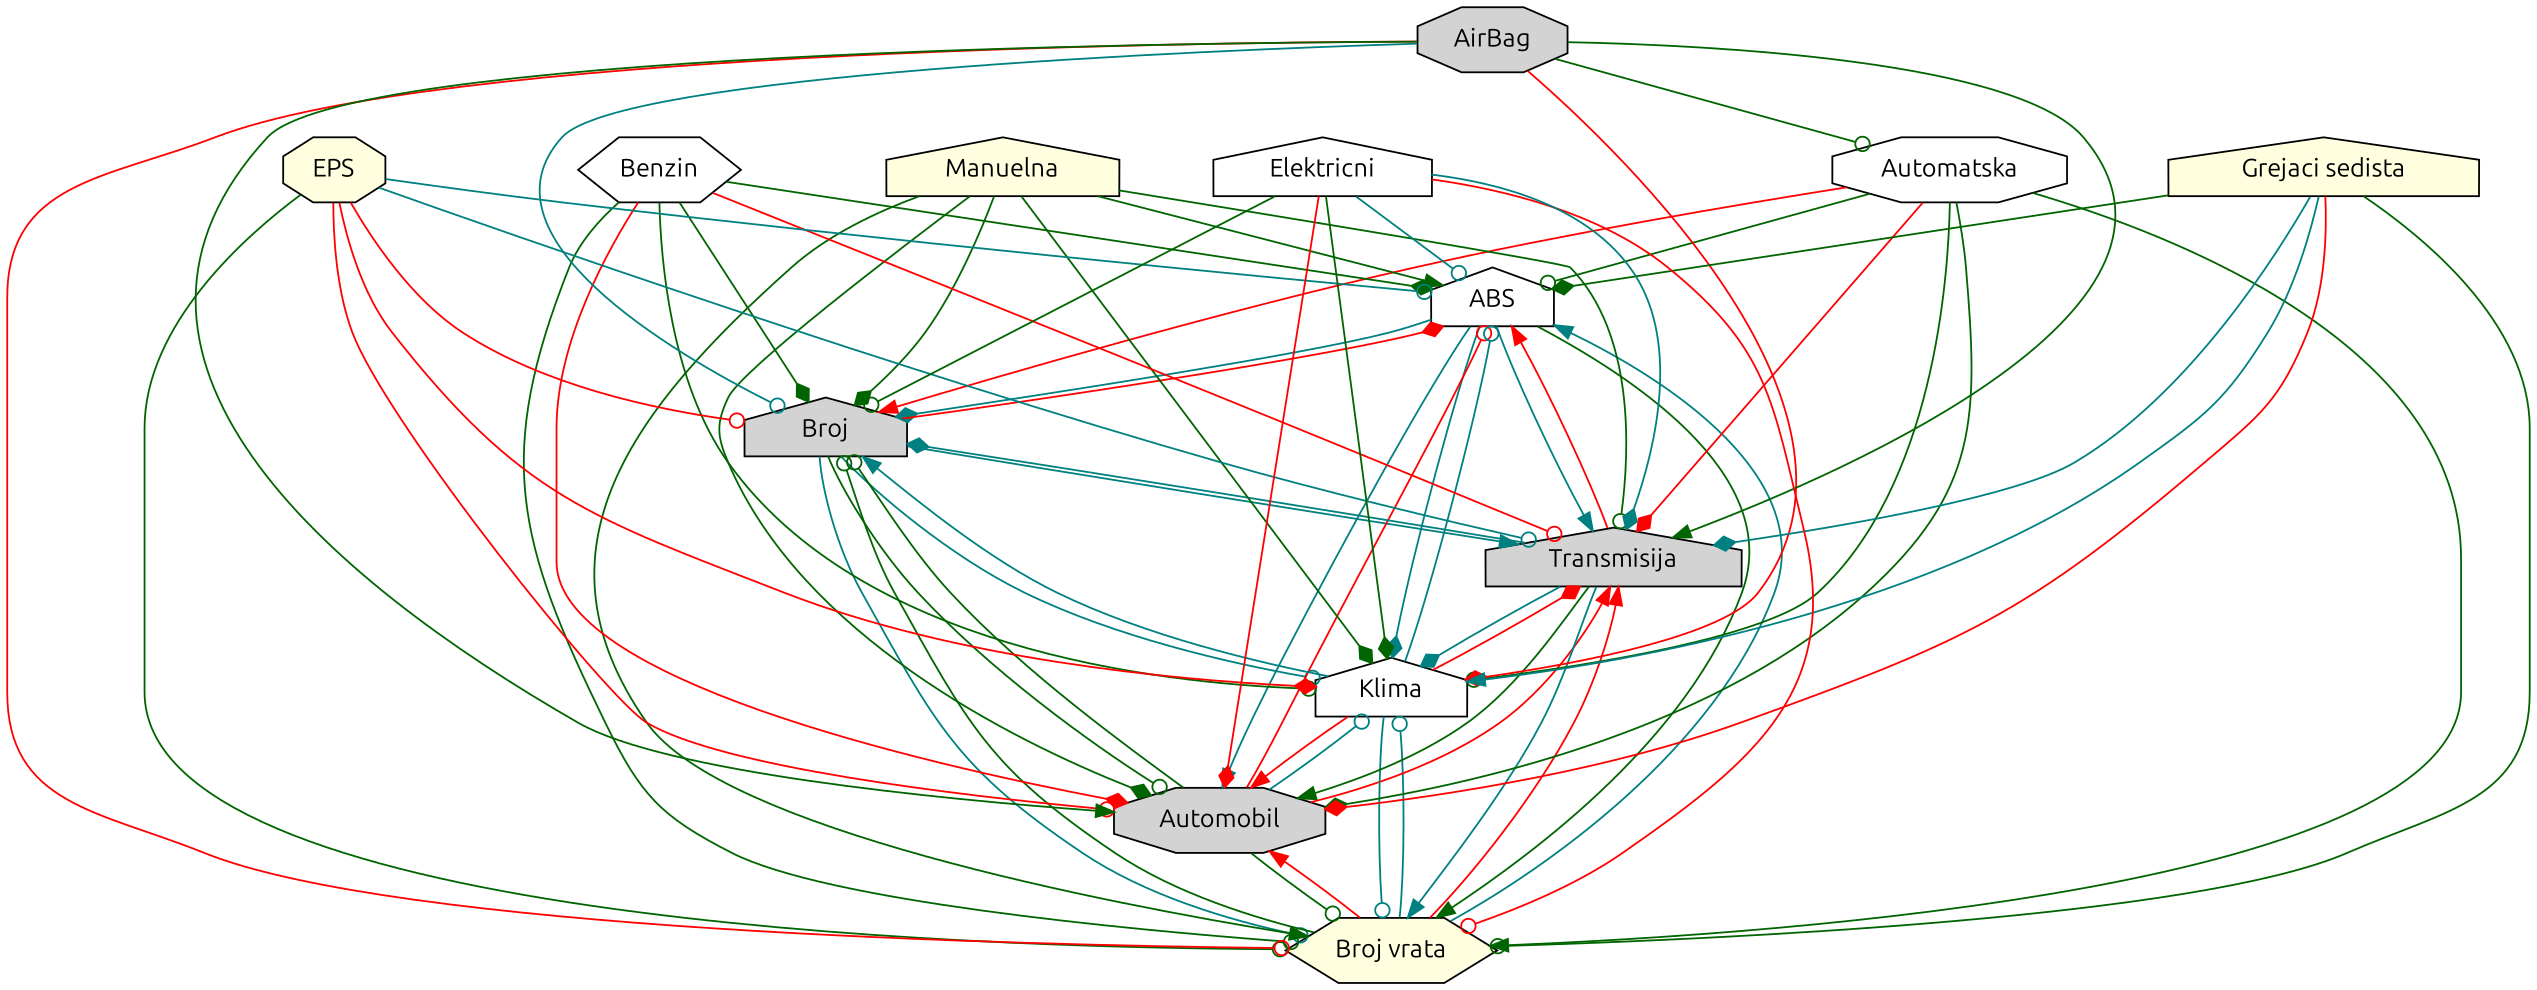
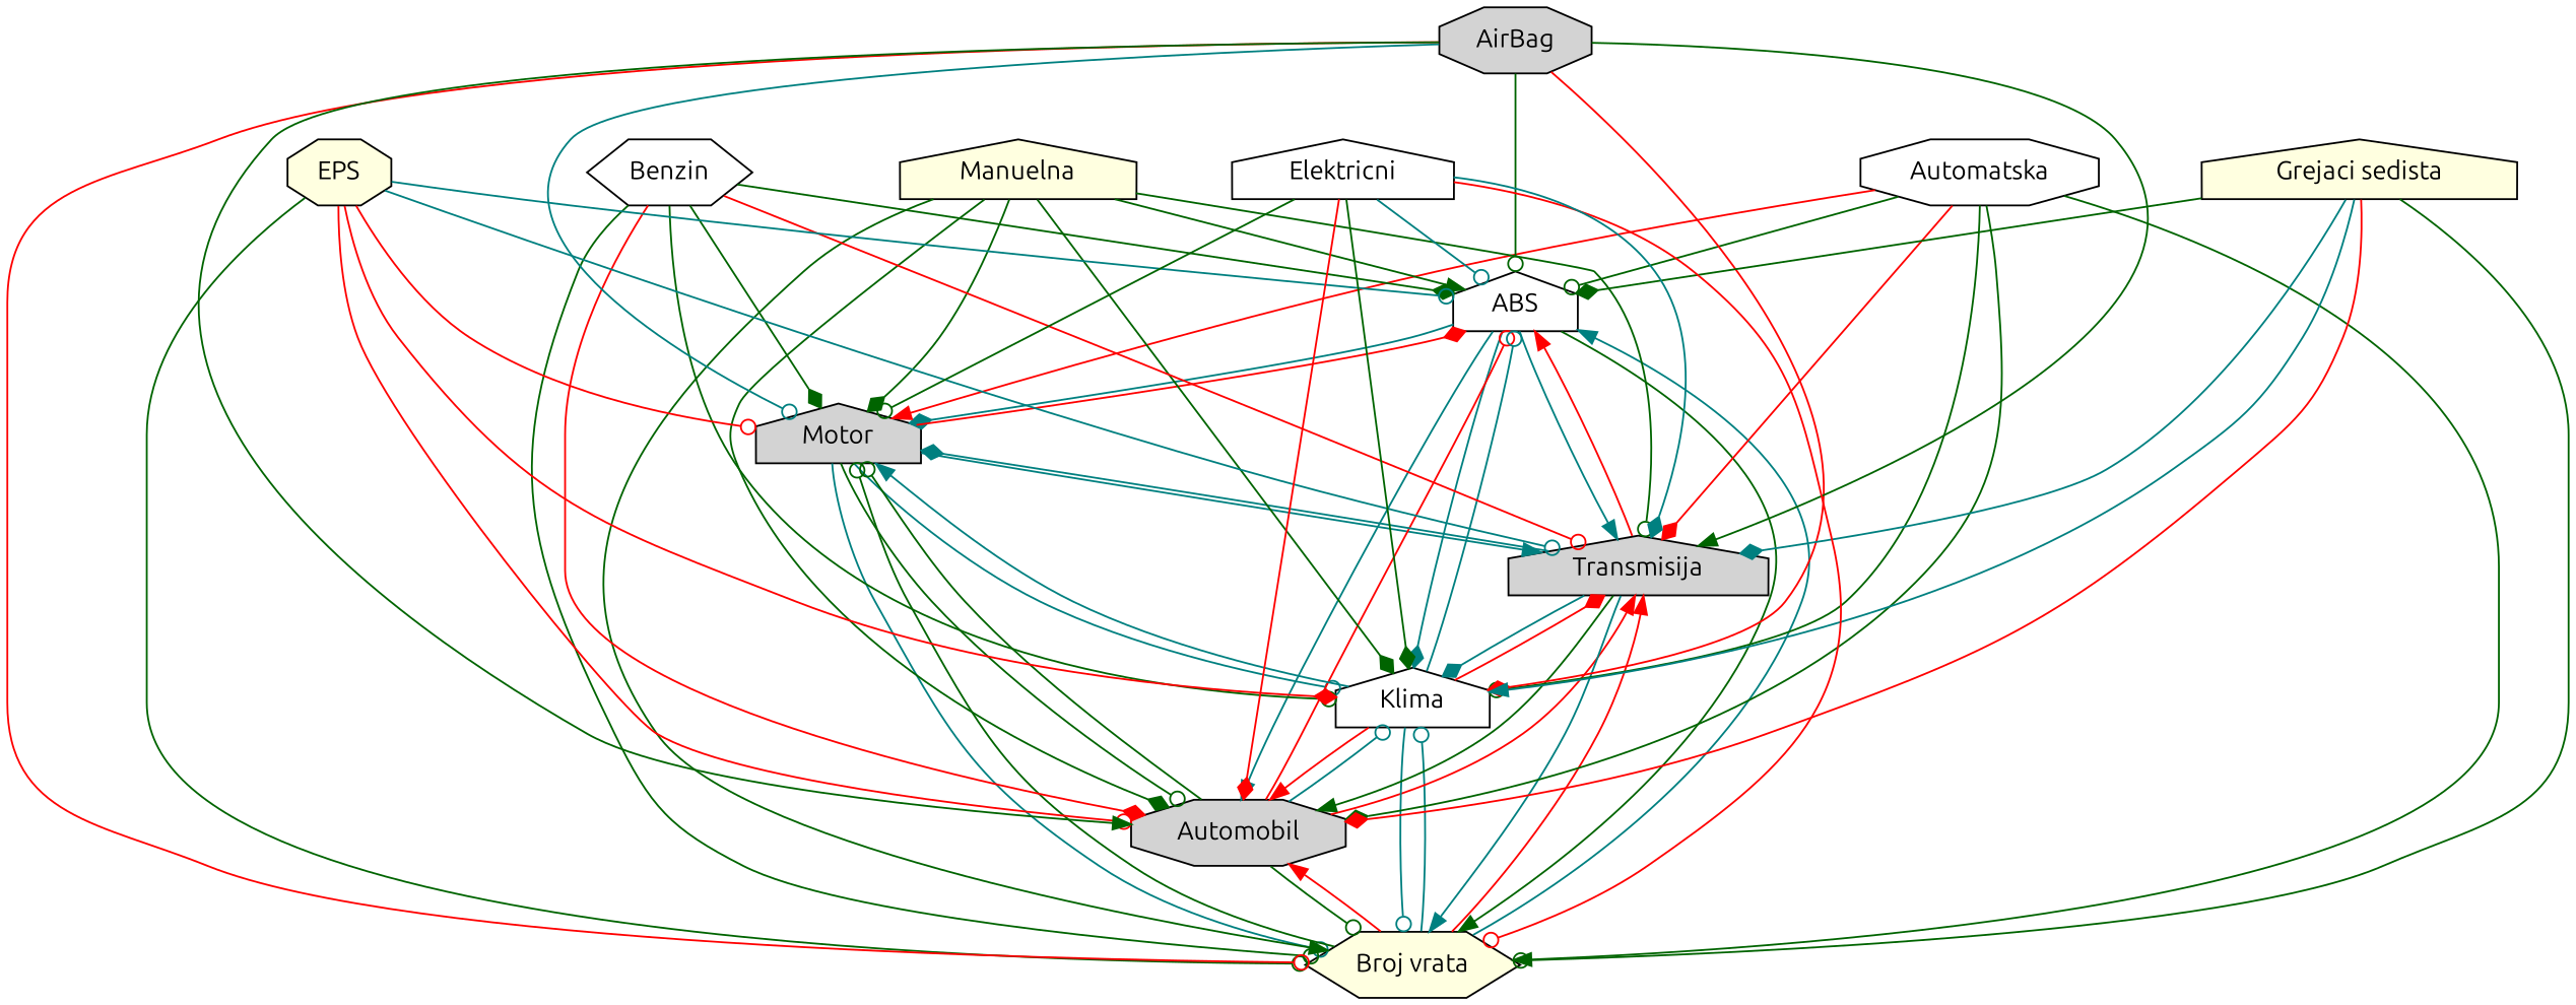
  digraph {
    fontname=Ubuntu
    rankdir=TB
    node [fillcolor=white fontname=Ubuntu shape=house style=filled]
    edge [arrowhead=odot color=darkgreen fontname=Ubuntu]
    n1 [label=ABS]
-   n2 [fillcolor=lightgrey label=Broj]
+   n2 [fillcolor=lightgrey label=Motor]
    n3 [fillcolor=lightyellow label="Broj vrata" shape=hexagon]
    n4 [fillcolor=lightgrey label=Automobil shape=octagon]
    n5 [label=Klima]
    n6 [fillcolor=lightgrey label=Transmisija]
    n7 [label=Automatska shape=octagon]
    n8 [fillcolor=lightyellow label=Manuelna]
    n9 [label=Benzin shape=hexagon]
    n10 [fillcolor=lightyellow label=EPS shape=octagon]
    n11 [fillcolor=lightgrey label=AirBag shape=octagon]
    n12 [fillcolor=lightyellow label="Grejaci sedista"]
    n13 [label=Elektricni]
    n1 -> n2 [arrowhead=diamond color=teal]
    n1 -> n3 [arrowhead=normal]
    n1 -> n4 [arrowhead=normal color=teal]
    n1 -> n5 [arrowhead=diamond color=teal]
    n1 -> n6 [arrowhead=normal color=teal]
    n2 -> n1 [arrowhead=diamond color=red]
    n2 -> n3 [color=teal]
    n2 -> n4
    n2 -> n5 [color=teal]
    n2 -> n6 [arrowhead=normal color=teal]
    n3 -> n1 [arrowhead=normal color=teal]
    n3 -> n2
    n3 -> n4 [arrowhead=normal color=red]
    n3 -> n5 [color=teal]
    n3 -> n6 [arrowhead=normal color=red]
    n4 -> n1 [color=red]
    n4 -> n2
    n4 -> n3
    n4 -> n5 [color=teal]
    n4 -> n6 [arrowhead=normal color=red]
    n5 -> n1 [color=teal]
    n5 -> n2 [arrowhead=normal color=teal]
    n5 -> n3 [color=teal]
    n5 -> n4 [arrowhead=normal color=red]
    n5 -> n6 [arrowhead=diamond color=red]
    n6 -> n1 [arrowhead=normal color=red]
    n6 -> n2 [arrowhead=diamond color=teal]
    n6 -> n3 [arrowhead=normal color=teal]
    n6 -> n4 [arrowhead=normal]
    n6 -> n5 [arrowhead=diamond color=teal]
    n7 -> n1
    n7 -> n2 [arrowhead=normal color=red]
    n7 -> n3 [arrowhead=normal]
    n7 -> n4 [arrowhead=diamond]
    n7 -> n5
    n7 -> n6 [arrowhead=diamond color=red]
    n8 -> n1 [arrowhead=normal]
    n8 -> n2 [arrowhead=diamond]
    n8 -> n3 [arrowhead=normal]
    n8 -> n4 [arrowhead=diamond]
    n8 -> n5 [arrowhead=diamond]
    n8 -> n6
    n9 -> n1 [arrowhead=diamond]
    n9 -> n2 [arrowhead=diamond]
    n9 -> n3
    n9 -> n4 [arrowhead=diamond color=red]
    n9 -> n5
    n9 -> n6 [color=red]
    n10 -> n1 [color=teal]
    n10 -> n2 [color=red]
    n10 -> n3
    n10 -> n4 [color=red]
    n10 -> n5 [arrowhead=diamond color=red]
    n10 -> n6 [color=teal]
-   n11 -> n7
+   n11 -> n1
    n11 -> n2 [color=teal]
    n11 -> n3 [color=red]
    n11 -> n4 [arrowhead=normal]
    n11 -> n5 [arrowhead=diamond color=red]
    n11 -> n6 [arrowhead=normal]
    n12 -> n1 [arrowhead=diamond]
    n12 -> n3
    n12 -> n4 [arrowhead=diamond color=red]
    n12 -> n5 [arrowhead=normal color=teal]
    n12 -> n6 [arrowhead=diamond color=teal]
    n13 -> n1 [color=teal]
    n13 -> n2
    n13 -> n3 [color=red]
    n13 -> n4 [arrowhead=diamond color=red]
    n13 -> n5 [arrowhead=diamond]
    n13 -> n6 [arrowhead=diamond color=teal]
  }
